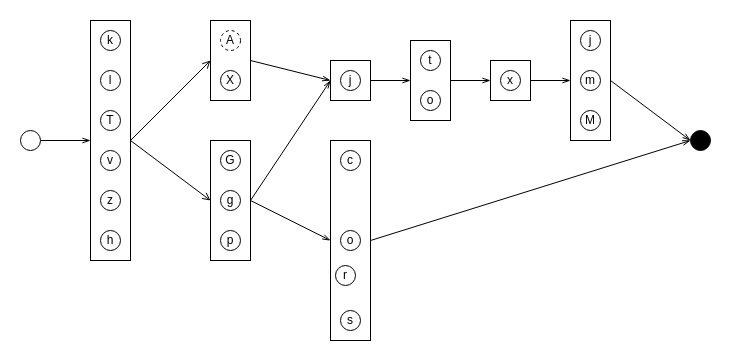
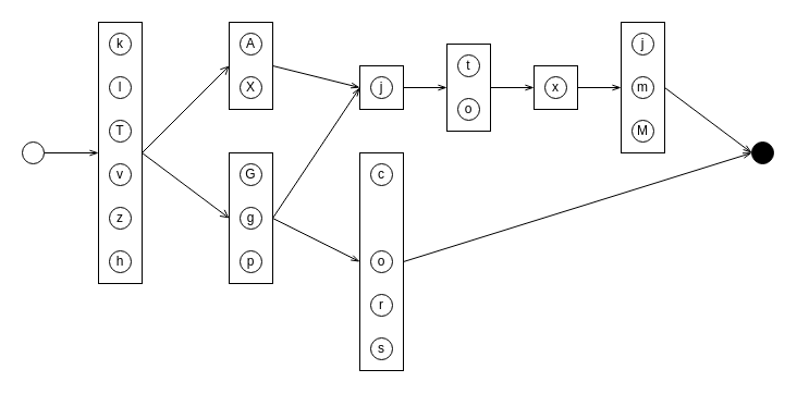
  <mxCell id="0" />
  <mxCell id="1" parent="0" />
  <mxCell id="2" style="edgeStyle=none;rounded=0;orthogonalLoop=1;jettySize=auto;html=1;exitX=1;exitY=0.5;exitDx=0;exitDy=0;entryX=0;entryY=0.5;entryDx=0;entryDy=0;endArrow=openThin;endFill=0;" edge="1" parent="1" source="3" target="41"><mxGeometry relative="1" as="geometry" /></mxCell>
  <mxCell id="3" value="" style="rounded=0;whiteSpace=wrap;html=1;fillColor=none;" vertex="1" parent="1"><mxGeometry x="490" y="60" width="40" height="40" as="geometry" /></mxCell>
  <mxCell id="4" style="edgeStyle=none;rounded=0;orthogonalLoop=1;jettySize=auto;html=1;exitX=1;exitY=0.5;exitDx=0;exitDy=0;entryX=0;entryY=0.5;entryDx=0;entryDy=0;endArrow=openThin;endFill=0;" edge="1" parent="1" source="5" target="9"><mxGeometry relative="1" as="geometry" /></mxCell>
  <mxCell id="5" value="" style="rounded=0;whiteSpace=wrap;html=1;fillColor=none;" vertex="1" parent="1"><mxGeometry x="330" y="60" width="40" height="40" as="geometry" /></mxCell>
  <mxCell id="6" style="edgeStyle=none;rounded=0;orthogonalLoop=1;jettySize=auto;html=1;exitX=1;exitY=0.5;exitDx=0;exitDy=0;entryX=0;entryY=0.5;entryDx=0;entryDy=0;endArrow=openThin;endFill=0;" edge="1" parent="1" source="7" target="42"><mxGeometry relative="1" as="geometry"><mxPoint x="730" y="140" as="targetPoint" /></mxGeometry></mxCell>
  <mxCell id="7" value="" style="rounded=0;whiteSpace=wrap;html=1;fillColor=none;" vertex="1" parent="1"><mxGeometry x="330" y="140" width="40" height="200" as="geometry" /></mxCell>
  <mxCell id="8" style="edgeStyle=none;rounded=0;orthogonalLoop=1;jettySize=auto;html=1;exitX=1;exitY=0.5;exitDx=0;exitDy=0;entryX=0;entryY=0.5;entryDx=0;entryDy=0;endArrow=openThin;endFill=0;" edge="1" parent="1" source="9" target="3"><mxGeometry relative="1" as="geometry" /></mxCell>
  <mxCell id="9" value="" style="rounded=0;whiteSpace=wrap;html=1;fillColor=none;" vertex="1" parent="1"><mxGeometry x="410" y="40" width="40" height="80" as="geometry" /></mxCell>
  <mxCell id="10" style="edgeStyle=none;rounded=0;orthogonalLoop=1;jettySize=auto;html=1;exitX=1;exitY=0.5;exitDx=0;exitDy=0;entryX=0;entryY=0.5;entryDx=0;entryDy=0;endArrow=openThin;endFill=0;" edge="1" parent="1" source="11" target="5"><mxGeometry relative="1" as="geometry" /></mxCell>
  <mxCell id="11" value="" style="rounded=0;whiteSpace=wrap;html=1;fillColor=none;" vertex="1" parent="1"><mxGeometry x="210" y="20" width="40" height="80" as="geometry" /></mxCell>
  <mxCell id="12" style="edgeStyle=none;rounded=0;orthogonalLoop=1;jettySize=auto;html=1;exitX=1;exitY=0.5;exitDx=0;exitDy=0;entryX=0;entryY=0.5;entryDx=0;entryDy=0;endArrow=openThin;endFill=0;" edge="1" parent="1" source="13" target="5"><mxGeometry relative="1" as="geometry" /></mxCell>
  <mxCell id="13" value="" style="rounded=0;whiteSpace=wrap;html=1;fillColor=none;" vertex="1" parent="1"><mxGeometry x="210" y="140" width="40" height="120" as="geometry" /></mxCell>
  <mxCell id="14" value="" style="rounded=0;whiteSpace=wrap;html=1;fillColor=none;" vertex="1" parent="1"><mxGeometry x="90" y="20" width="40" height="240" as="geometry" /></mxCell>
  <mxCell id="15" style="edgeStyle=none;rounded=0;orthogonalLoop=1;jettySize=auto;html=1;exitX=1;exitY=0.5;exitDx=0;exitDy=0;entryX=0;entryY=0.5;entryDx=0;entryDy=0;endArrow=open;endFill=0;" edge="1" parent="1" source="14" target="13"><mxGeometry relative="1" as="geometry"><mxPoint x="160" y="240" as="targetPoint" /></mxGeometry></mxCell>
  <mxCell id="16" style="edgeStyle=none;rounded=0;orthogonalLoop=1;jettySize=auto;html=1;exitX=1;exitY=0.5;exitDx=0;exitDy=0;entryX=0;entryY=0.5;entryDx=0;entryDy=0;endArrow=open;endFill=0;" edge="1" parent="1" source="14" target="11"><mxGeometry relative="1" as="geometry" /></mxCell>
  <mxCell id="17" value="h" style="ellipse;whiteSpace=wrap;html=1;aspect=fixed;" parent="1" vertex="1"><mxGeometry x="100" y="230" width="20" height="20" as="geometry" /></mxCell>
  <mxCell id="18" value="o" style="ellipse;whiteSpace=wrap;html=1;aspect=fixed;" parent="1" vertex="1"><mxGeometry x="420" y="90" width="20" height="20" as="geometry" /></mxCell>
- <mxCell id="19" value="r" style="ellipse;whiteSpace=wrap;html=1;aspect=fixed;" parent="1" vertex="1"><mxGeometry x="335" y="265" width="20" height="20" as="geometry" /></mxCell>
+ <mxCell id="19" value="r" style="ellipse;whiteSpace=wrap;html=1;aspect=fixed;" parent="1" vertex="1"><mxGeometry x="340" y="270" width="20" height="20" as="geometry" /></mxCell>
  <mxCell id="20" value="t" style="ellipse;whiteSpace=wrap;html=1;aspect=fixed;" parent="1" vertex="1"><mxGeometry x="420" y="50" width="20" height="20" as="geometry" /></mxCell>
  <mxCell id="21" value="X" style="ellipse;whiteSpace=wrap;html=1;aspect=fixed;" parent="1" vertex="1"><mxGeometry x="220" y="70" width="20" height="20" as="geometry" /></mxCell>
  <mxCell id="22" value="x" style="ellipse;whiteSpace=wrap;html=1;aspect=fixed;" parent="1" vertex="1"><mxGeometry x="500" y="70" width="20" height="20" as="geometry" /></mxCell>
  <mxCell id="23" value="s" style="ellipse;whiteSpace=wrap;html=1;aspect=fixed;" parent="1" vertex="1"><mxGeometry x="340" y="310" width="20" height="20" as="geometry" /></mxCell>
  <mxCell id="24" value="M" style="ellipse;whiteSpace=wrap;html=1;aspect=fixed;" parent="1" vertex="1"><mxGeometry x="580" y="110" width="20" height="20" as="geometry" /></mxCell>
  <mxCell id="25" value="m" style="ellipse;whiteSpace=wrap;html=1;aspect=fixed;" parent="1" vertex="1"><mxGeometry x="580" y="70" width="20" height="20" as="geometry" /></mxCell>
  <mxCell id="26" value="j" style="ellipse;whiteSpace=wrap;html=1;aspect=fixed;" parent="1" vertex="1"><mxGeometry x="340" y="70" width="20" height="20" as="geometry" /></mxCell>
  <mxCell id="27" value="c" style="ellipse;whiteSpace=wrap;html=1;aspect=fixed;" parent="1" vertex="1"><mxGeometry x="340" y="150" width="20" height="20" as="geometry" /></mxCell>
- <mxCell id="28" value="A" style="ellipse;whiteSpace=wrap;html=1;aspect=fixed;dashed=1;" parent="1" vertex="1"><mxGeometry x="220" y="30" width="20" height="20" as="geometry" /></mxCell>
+ <mxCell id="28" value="A" style="ellipse;whiteSpace=wrap;html=1;aspect=fixed;" parent="1" vertex="1"><mxGeometry x="220" y="30" width="20" height="20" as="geometry" /></mxCell>
  <mxCell id="29" value="z" style="ellipse;whiteSpace=wrap;html=1;aspect=fixed;" vertex="1" parent="1"><mxGeometry x="100" y="190" width="20" height="20" as="geometry" /></mxCell>
  <mxCell id="30" value="v" style="ellipse;whiteSpace=wrap;html=1;aspect=fixed;" vertex="1" parent="1"><mxGeometry x="100" y="150" width="20" height="20" as="geometry" /></mxCell>
  <mxCell id="31" value="T" style="ellipse;whiteSpace=wrap;html=1;aspect=fixed;" vertex="1" parent="1"><mxGeometry x="100" y="110" width="20" height="20" as="geometry" /></mxCell>
  <mxCell id="32" value="l" style="ellipse;whiteSpace=wrap;html=1;aspect=fixed;" vertex="1" parent="1"><mxGeometry x="100" y="70" width="20" height="20" as="geometry" /></mxCell>
  <mxCell id="33" value="k" style="ellipse;whiteSpace=wrap;html=1;aspect=fixed;" vertex="1" parent="1"><mxGeometry x="100" y="30" width="20" height="20" as="geometry" /></mxCell>
  <mxCell id="34" value="g" style="ellipse;whiteSpace=wrap;html=1;aspect=fixed;" vertex="1" parent="1"><mxGeometry x="220" y="190" width="20" height="20" as="geometry" /></mxCell>
  <mxCell id="35" value="G" style="ellipse;whiteSpace=wrap;html=1;aspect=fixed;" vertex="1" parent="1"><mxGeometry x="220" y="150" width="20" height="20" as="geometry" /></mxCell>
  <mxCell id="36" value="p" style="ellipse;whiteSpace=wrap;html=1;aspect=fixed;" vertex="1" parent="1"><mxGeometry x="220" y="230" width="20" height="20" as="geometry" /></mxCell>
  <mxCell id="37" value="j" style="ellipse;whiteSpace=wrap;html=1;aspect=fixed;" vertex="1" parent="1"><mxGeometry x="580" y="30" width="20" height="20" as="geometry" /></mxCell>
  <mxCell id="38" value="o" style="ellipse;whiteSpace=wrap;html=1;aspect=fixed;" vertex="1" parent="1"><mxGeometry x="340" y="230" width="20" height="20" as="geometry" /></mxCell>
  <mxCell id="39" style="edgeStyle=none;rounded=0;orthogonalLoop=1;jettySize=auto;html=1;exitX=1;exitY=0.5;exitDx=0;exitDy=0;entryX=0;entryY=0.5;entryDx=0;entryDy=0;endArrow=openThin;endFill=0;" edge="1" parent="1" source="13" target="7"><mxGeometry relative="1" as="geometry" /></mxCell>
  <mxCell id="40" style="edgeStyle=none;rounded=0;orthogonalLoop=1;jettySize=auto;html=1;exitX=1;exitY=0.5;exitDx=0;exitDy=0;entryX=0;entryY=0.5;entryDx=0;entryDy=0;endArrow=openThin;endFill=0;" edge="1" parent="1" source="41" target="42"><mxGeometry relative="1" as="geometry"><mxPoint x="730" y="140" as="targetPoint" /></mxGeometry></mxCell>
  <mxCell id="41" value="" style="rounded=0;whiteSpace=wrap;html=1;fillColor=none;" vertex="1" parent="1"><mxGeometry x="570" y="20" width="40" height="120" as="geometry" /></mxCell>
  <mxCell id="42" value="" style="ellipse;whiteSpace=wrap;html=1;aspect=fixed;fillColor=#000000;" vertex="1" parent="1"><mxGeometry x="690" y="130" width="20" height="20" as="geometry" /></mxCell>
  <mxCell id="43" style="edgeStyle=none;rounded=0;orthogonalLoop=1;jettySize=auto;html=1;exitX=1;exitY=0.5;exitDx=0;exitDy=0;entryX=0;entryY=0.5;entryDx=0;entryDy=0;endArrow=openThin;endFill=0;" edge="1" parent="1" source="44" target="14"><mxGeometry relative="1" as="geometry" /></mxCell>
  <mxCell id="44" value="" style="ellipse;whiteSpace=wrap;html=1;aspect=fixed;fillColor=#FFFFFF;" vertex="1" parent="1"><mxGeometry x="20" y="130" width="20" height="20" as="geometry" /></mxCell>
